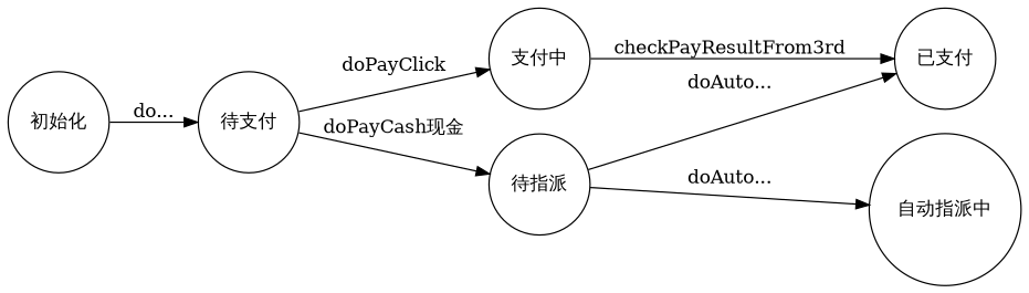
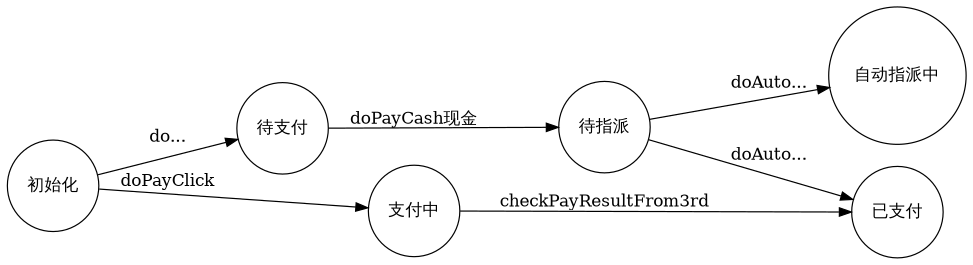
  digraph {
    rankdir=LR
    node [shape=circle]
    "初始化"
    "待支付"
    "支付中"
    "待指派"
    "已支付"
    "自动指派中"
    "初始化" -> "待支付" [label="do..."]
-   "待支付" -> "支付中" [label=doPayClick]
+   "初始化" -> "支付中" [label=doPayClick]
    "待支付" -> "待指派" [label="doPayCash现金"]
    "支付中" -> "已支付" [label=checkPayResultFrom3rd]
    "待指派" -> "已支付" [label="doAuto..."]
    "待指派" -> "自动指派中" [label="doAuto..."]
  }
